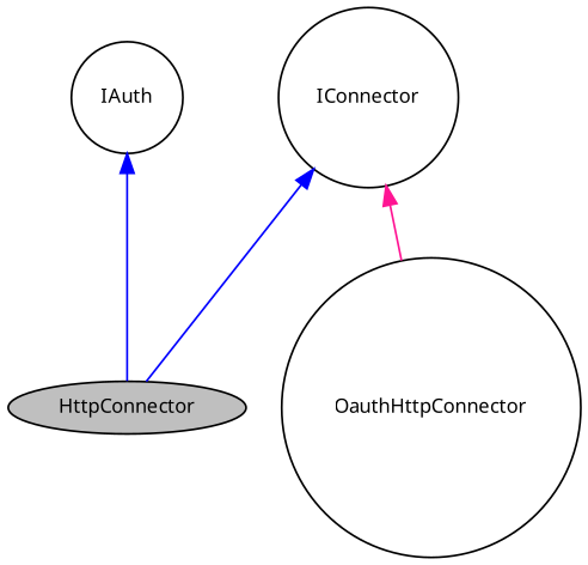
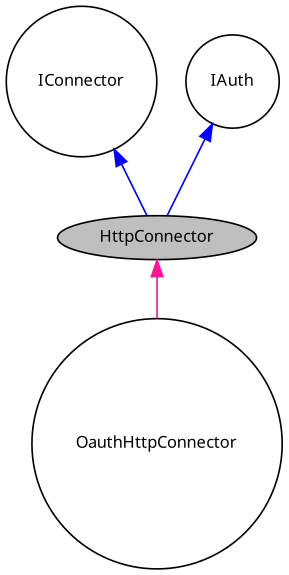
  digraph {
    node [color=black fontname="FreeSans.ttf" fontsize=10 shape=circle]
    edge [color=blue dir=back fontname="FreeSans.ttf" fontsize=10 labelfontname="FreeSans.ttf" labelfontsize=10 style=solid]
    n1 [fillcolor=grey75 fontcolor=black height=0.2 label=HttpConnector shape=ellipse style=filled width=0.4]
    n2 [height=0.2 label=OauthHttpConnector width=0.4]
    n3 [height=0.2 label=IConnector width=0.4]
    n4 [height=0.2 label=IAuth width=0.4]
-   n3 -> n2 [color=deeppink]
+   n1 -> n2 [color=deeppink]
    n3 -> n1
    n4 -> n1
  }
